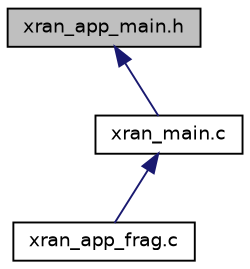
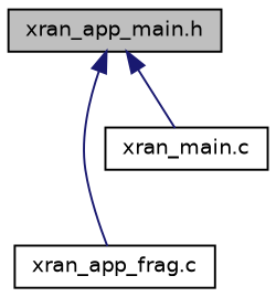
  digraph {
    node [color=black fillcolor=white fontname=Helvetica fontsize=10 shape=record style=filled]
    edge [color=midnightblue dir=back fontname=Helvetica fontsize=10 labelfontname=Helvetica labelfontsize=10 style=solid]
    n1 [fillcolor=grey75 fontcolor=black height=0.2 label="xran_app_main.h" width=0.4]
    n2 [height=0.2 label="xran_app_frag.c" width=0.4]
    n3 [height=0.2 label="xran_main.c" width=0.4]
-   n3 -> n2
+   n1 -> n2
    n1 -> n3
  }
